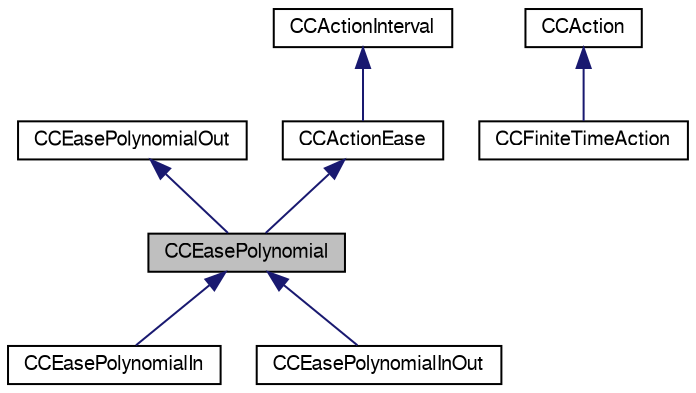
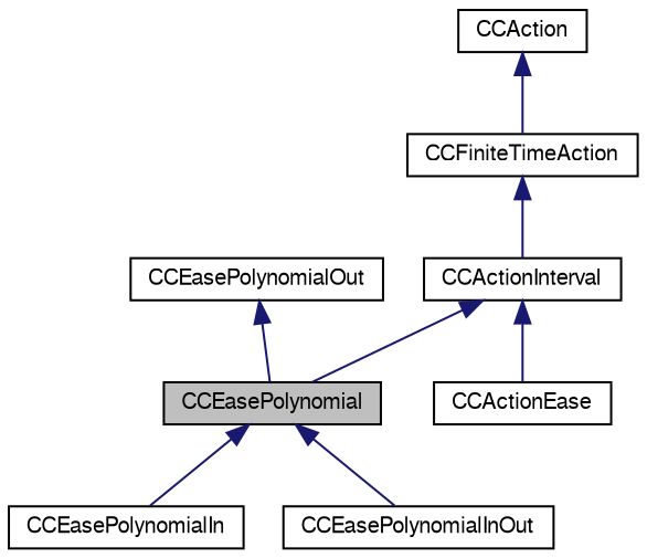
  digraph {
    node [color=black fontname=FreeSans fontsize=10 shape=record]
    edge [color=midnightblue dir=back fontname=FreeSans fontsize=10 labelfontname=FreeSans labelfontsize=10 style=solid]
    n1 [fillcolor=grey75 fontcolor=black height=0.2 label=CCEasePolynomial style=filled width=0.4]
    n2 [height=0.2 label=CCEasePolynomialIn width=0.4]
    n3 [height=0.2 label=CCEasePolynomialInOut width=0.4]
    n4 [height=0.2 label=CCEasePolynomialOut width=0.4]
    n5 [height=0.2 label=CCActionEase width=0.4]
    n6 [height=0.2 label=CCActionInterval width=0.4]
    n7 [height=0.2 label=CCFiniteTimeAction width=0.4]
    n8 [height=0.2 label=CCAction width=0.4]
    n1 -> n2
    n1 -> n3
    n4 -> n1
-   n5 -> n1
+   n6 -> n1
    n6 -> n5
+   n7 -> n6
    n8 -> n7
  }
